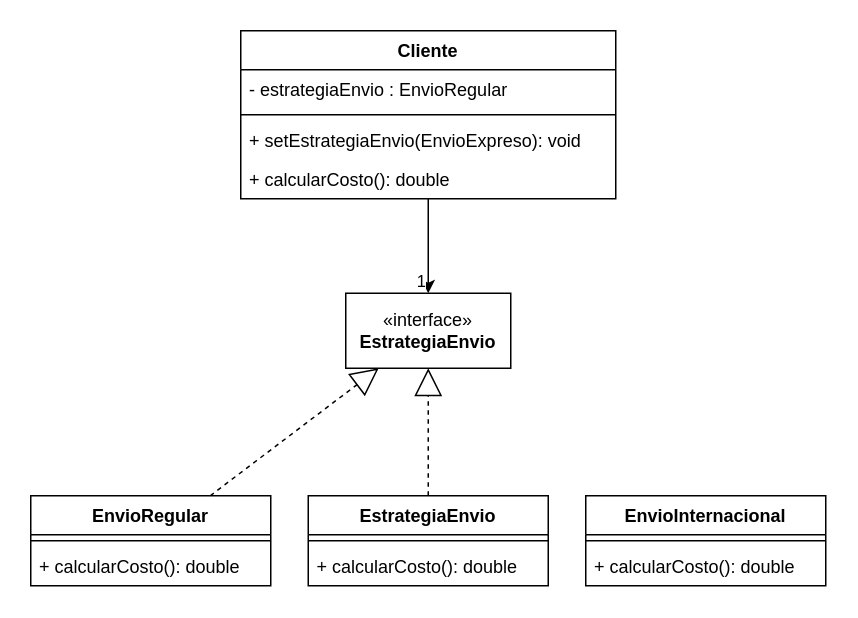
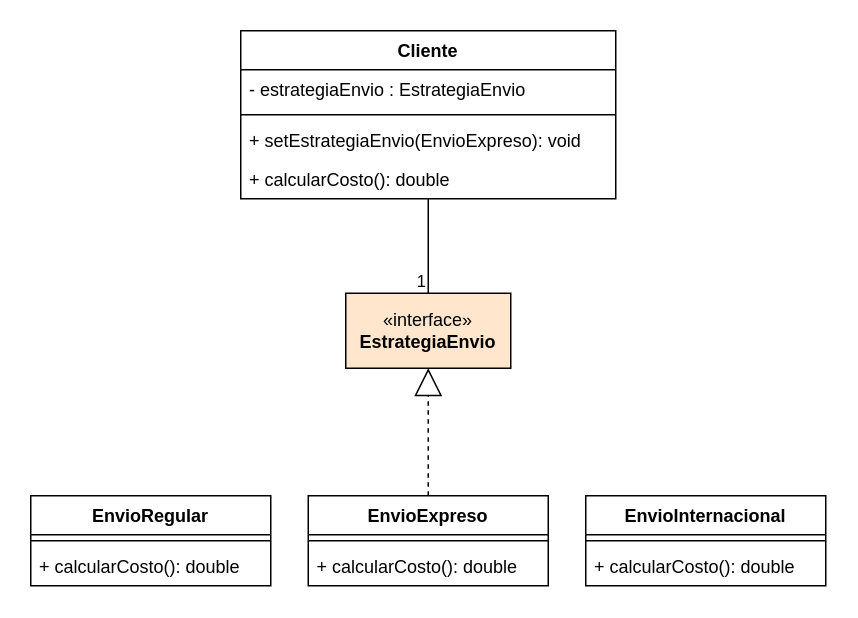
  <mxCell id="0" />
  <mxCell id="1" parent="0" />
  <mxCell id="2" value="Cliente" style="swimlane;fontStyle=1;align=center;verticalAlign=top;childLayout=stackLayout;horizontal=1;startSize=26;horizontalStack=0;resizeParent=1;resizeParentMax=0;resizeLast=0;collapsible=1;marginBottom=0;whiteSpace=wrap;html=1;" vertex="1" parent="1"><mxGeometry x="160" y="20" width="250" height="112" as="geometry" /></mxCell>
- <mxCell id="3" value="- estrategiaEnvio : EnvioRegular" style="text;strokeColor=none;fillColor=none;align=left;verticalAlign=top;spacingLeft=4;spacingRight=4;overflow=hidden;rotatable=0;points=[[0,0.5],[1,0.5]];portConstraint=eastwest;whiteSpace=wrap;html=1;" vertex="1" parent="2"><mxGeometry y="26" width="250" height="26" as="geometry" /></mxCell>
+ <mxCell id="3" value="- estrategiaEnvio : EstrategiaEnvio" style="text;strokeColor=none;fillColor=none;align=left;verticalAlign=top;spacingLeft=4;spacingRight=4;overflow=hidden;rotatable=0;points=[[0,0.5],[1,0.5]];portConstraint=eastwest;whiteSpace=wrap;html=1;" vertex="1" parent="2"><mxGeometry y="26" width="250" height="26" as="geometry" /></mxCell>
  <mxCell id="4" value="" style="line;strokeWidth=1;fillColor=none;align=left;verticalAlign=middle;spacingTop=-1;spacingLeft=3;spacingRight=3;rotatable=0;labelPosition=right;points=[];portConstraint=eastwest;strokeColor=inherit;" vertex="1" parent="2"><mxGeometry y="52" width="250" height="8" as="geometry" /></mxCell>
  <mxCell id="5" value="+ setEstrategiaEnvio(EnvioExpreso): void" style="text;strokeColor=none;fillColor=none;align=left;verticalAlign=top;spacingLeft=4;spacingRight=4;overflow=hidden;rotatable=0;points=[[0,0.5],[1,0.5]];portConstraint=eastwest;whiteSpace=wrap;html=1;" vertex="1" parent="2"><mxGeometry y="60" width="250" height="26" as="geometry" /></mxCell>
  <mxCell id="6" value="+ calcularCosto(): double" style="text;strokeColor=none;fillColor=none;align=left;verticalAlign=top;spacingLeft=4;spacingRight=4;overflow=hidden;rotatable=0;points=[[0,0.5],[1,0.5]];portConstraint=eastwest;whiteSpace=wrap;html=1;" vertex="1" parent="2"><mxGeometry y="86" width="250" height="26" as="geometry" /></mxCell>
  <mxCell id="7" value="EnvioRegular" style="swimlane;fontStyle=1;align=center;verticalAlign=top;childLayout=stackLayout;horizontal=1;startSize=26;horizontalStack=0;resizeParent=1;resizeParentMax=0;resizeLast=0;collapsible=1;marginBottom=0;whiteSpace=wrap;html=1;" vertex="1" parent="1"><mxGeometry x="20" y="330" width="160" height="60" as="geometry" /></mxCell>
  <mxCell id="8" value="" style="line;strokeWidth=1;fillColor=none;align=left;verticalAlign=middle;spacingTop=-1;spacingLeft=3;spacingRight=3;rotatable=0;labelPosition=right;points=[];portConstraint=eastwest;strokeColor=inherit;" vertex="1" parent="7"><mxGeometry y="26" width="160" height="8" as="geometry" /></mxCell>
  <mxCell id="9" value="+ calcularCosto(): double" style="text;strokeColor=none;fillColor=none;align=left;verticalAlign=top;spacingLeft=4;spacingRight=4;overflow=hidden;rotatable=0;points=[[0,0.5],[1,0.5]];portConstraint=eastwest;whiteSpace=wrap;html=1;" vertex="1" parent="7"><mxGeometry y="34" width="160" height="26" as="geometry" /></mxCell>
- <mxCell id="10" value="«interface»&lt;br&gt;&lt;b&gt;EstrategiaEnvio&lt;/b&gt;" style="html=1;whiteSpace=wrap;" vertex="1" parent="1"><mxGeometry x="230" y="195" width="110" height="50" as="geometry" /></mxCell>
- <mxCell id="11" value="EstrategiaEnvio" style="swimlane;fontStyle=1;align=center;verticalAlign=top;childLayout=stackLayout;horizontal=1;startSize=26;horizontalStack=0;resizeParent=1;resizeParentMax=0;resizeLast=0;collapsible=1;marginBottom=0;whiteSpace=wrap;html=1;" vertex="1" parent="1"><mxGeometry x="205" y="330" width="160" height="60" as="geometry" /></mxCell>
+ <mxCell id="10" value="«interface»&lt;br&gt;&lt;b&gt;EstrategiaEnvio&lt;/b&gt;" style="html=1;whiteSpace=wrap;fillColor=#ffe6cc;" vertex="1" parent="1"><mxGeometry x="230" y="195" width="110" height="50" as="geometry" /></mxCell>
+ <mxCell id="11" value="EnvioExpreso" style="swimlane;fontStyle=1;align=center;verticalAlign=top;childLayout=stackLayout;horizontal=1;startSize=26;horizontalStack=0;resizeParent=1;resizeParentMax=0;resizeLast=0;collapsible=1;marginBottom=0;whiteSpace=wrap;html=1;" vertex="1" parent="1"><mxGeometry x="205" y="330" width="160" height="60" as="geometry" /></mxCell>
  <mxCell id="12" value="" style="line;strokeWidth=1;fillColor=none;align=left;verticalAlign=middle;spacingTop=-1;spacingLeft=3;spacingRight=3;rotatable=0;labelPosition=right;points=[];portConstraint=eastwest;strokeColor=inherit;" vertex="1" parent="11"><mxGeometry y="26" width="160" height="8" as="geometry" /></mxCell>
  <mxCell id="13" value="+ calcularCosto(): double" style="text;strokeColor=none;fillColor=none;align=left;verticalAlign=top;spacingLeft=4;spacingRight=4;overflow=hidden;rotatable=0;points=[[0,0.5],[1,0.5]];portConstraint=eastwest;whiteSpace=wrap;html=1;" vertex="1" parent="11"><mxGeometry y="34" width="160" height="26" as="geometry" /></mxCell>
  <mxCell id="14" value="EnvioInternacional" style="swimlane;fontStyle=1;align=center;verticalAlign=top;childLayout=stackLayout;horizontal=1;startSize=26;horizontalStack=0;resizeParent=1;resizeParentMax=0;resizeLast=0;collapsible=1;marginBottom=0;whiteSpace=wrap;html=1;" vertex="1" parent="1"><mxGeometry x="390" y="330" width="160" height="60" as="geometry" /></mxCell>
  <mxCell id="15" value="" style="line;strokeWidth=1;fillColor=none;align=left;verticalAlign=middle;spacingTop=-1;spacingLeft=3;spacingRight=3;rotatable=0;labelPosition=right;points=[];portConstraint=eastwest;strokeColor=inherit;" vertex="1" parent="14"><mxGeometry y="26" width="160" height="8" as="geometry" /></mxCell>
  <mxCell id="16" value="+ calcularCosto(): double" style="text;strokeColor=none;fillColor=none;align=left;verticalAlign=top;spacingLeft=4;spacingRight=4;overflow=hidden;rotatable=0;points=[[0,0.5],[1,0.5]];portConstraint=eastwest;whiteSpace=wrap;html=1;" vertex="1" parent="14"><mxGeometry y="34" width="160" height="26" as="geometry" /></mxCell>
- <mxCell id="17" value="" style="endArrow=classic;html=1;edgeStyle=orthogonalEdgeStyle;rounded=0;" edge="1" parent="1" source="2" target="10"><mxGeometry relative="1" as="geometry"><mxPoint x="300" y="220" as="sourcePoint" /><mxPoint x="460" y="220" as="targetPoint" /></mxGeometry></mxCell>
+ <mxCell id="17" value="" style="endArrow=none;html=1;edgeStyle=orthogonalEdgeStyle;rounded=0;" edge="1" parent="1" source="2" target="10"><mxGeometry relative="1" as="geometry"><mxPoint x="300" y="220" as="sourcePoint" /><mxPoint x="460" y="220" as="targetPoint" /></mxGeometry></mxCell>
  <mxCell id="18" value="1" style="edgeLabel;resizable=0;html=1;align=right;verticalAlign=bottom;" connectable="0" vertex="1" parent="17"><mxGeometry x="1" relative="1" as="geometry"><mxPoint x="-1" as="offset" /></mxGeometry></mxCell>
- <mxCell id="19" value="" style="endArrow=block;endSize=16;endFill=0;html=1;rounded=0;dashed=1;" edge="1" parent="1" source="7" target="10"><mxGeometry width="160" relative="1" as="geometry"><mxPoint x="300" y="220" as="sourcePoint" /><mxPoint x="460" y="220" as="targetPoint" /></mxGeometry></mxCell>
  <mxCell id="20" value="" style="endArrow=block;endSize=16;endFill=0;html=1;rounded=0;dashed=1;" edge="1" parent="1" source="11" target="10"><mxGeometry x="-0.005" width="160" relative="1" as="geometry"><mxPoint x="300" y="220" as="sourcePoint" /><mxPoint x="460" y="220" as="targetPoint" /><mxPoint as="offset" /></mxGeometry></mxCell>
